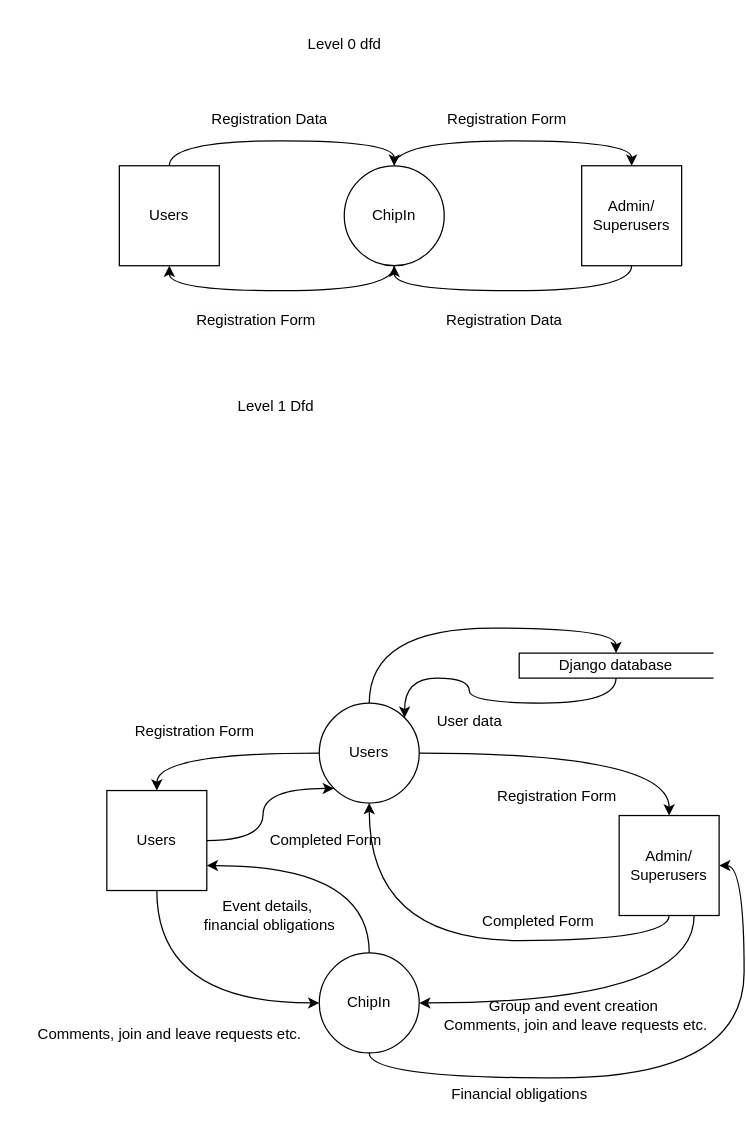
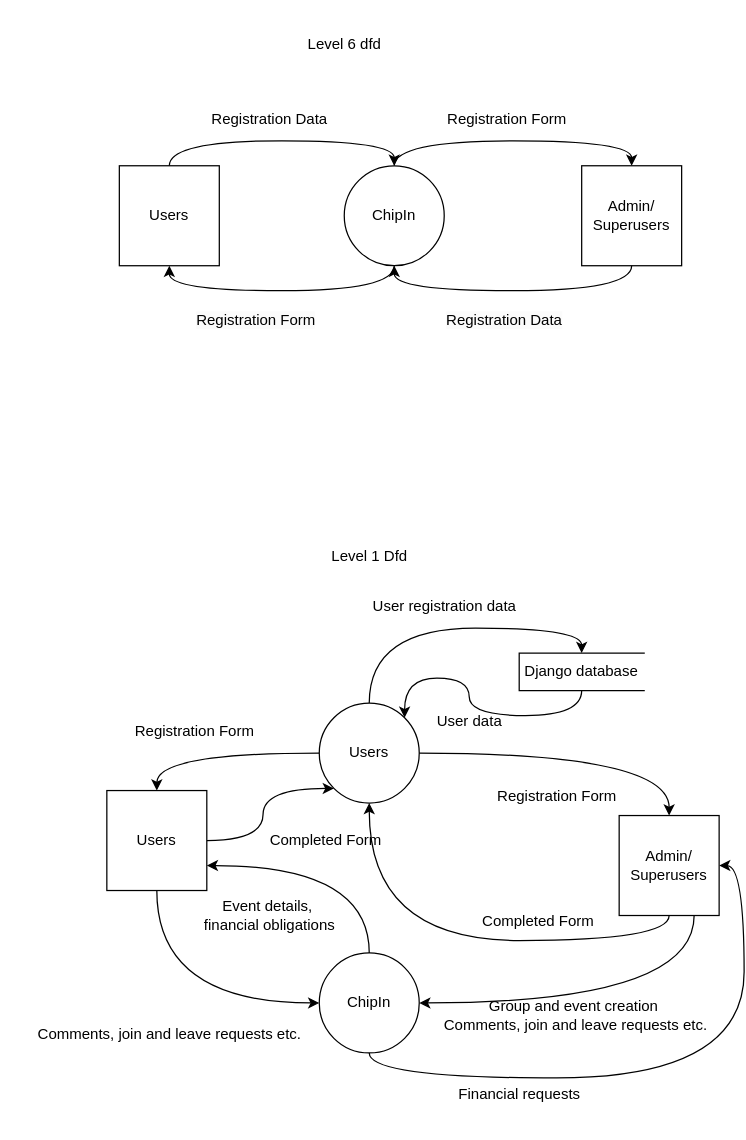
  <mxCell id="0" />
  <mxCell id="1" parent="0" />
  <mxCell id="2" style="edgeStyle=orthogonalEdgeStyle;rounded=0;orthogonalLoop=1;jettySize=auto;html=1;exitX=0.5;exitY=0;exitDx=0;exitDy=0;entryX=0.5;entryY=0;entryDx=0;entryDy=0;curved=1;" edge="1" parent="1" source="4" target="6"><mxGeometry relative="1" as="geometry" /></mxCell>
  <mxCell id="3" style="edgeStyle=orthogonalEdgeStyle;rounded=0;orthogonalLoop=1;jettySize=auto;html=1;entryX=0.5;entryY=0;entryDx=0;entryDy=0;curved=1;exitX=0.5;exitY=0;exitDx=0;exitDy=0;" edge="1" parent="1" source="5" target="4"><mxGeometry relative="1" as="geometry"><mxPoint x="115" y="92" as="sourcePoint" /></mxGeometry></mxCell>
  <mxCell id="4" value="ChipIn" style="ellipse;whiteSpace=wrap;html=1;aspect=fixed;" vertex="1" parent="1"><mxGeometry x="275" y="132" width="80" height="80" as="geometry" /></mxCell>
  <mxCell id="5" value="Users" style="whiteSpace=wrap;html=1;aspect=fixed;" vertex="1" parent="1"><mxGeometry x="95" y="132" width="80" height="80" as="geometry" /></mxCell>
  <mxCell id="6" value="Admin/&lt;div&gt;Superusers&lt;/div&gt;" style="whiteSpace=wrap;html=1;aspect=fixed;" vertex="1" parent="1"><mxGeometry x="465" y="132" width="80" height="80" as="geometry" /></mxCell>
  <mxCell id="7" style="edgeStyle=orthogonalEdgeStyle;rounded=0;orthogonalLoop=1;jettySize=auto;html=1;exitX=0.5;exitY=1;exitDx=0;exitDy=0;entryX=0.5;entryY=1;entryDx=0;entryDy=0;curved=1;" edge="1" parent="1" source="6" target="4"><mxGeometry relative="1" as="geometry"><mxPoint x="325" y="262" as="sourcePoint" /><mxPoint x="515" y="262" as="targetPoint" /></mxGeometry></mxCell>
  <mxCell id="8" style="edgeStyle=orthogonalEdgeStyle;rounded=0;orthogonalLoop=1;jettySize=auto;html=1;exitX=0.5;exitY=1;exitDx=0;exitDy=0;entryX=0.5;entryY=1;entryDx=0;entryDy=0;curved=1;" edge="1" parent="1" source="4" target="5"><mxGeometry relative="1" as="geometry"><mxPoint x="335" y="272" as="sourcePoint" /><mxPoint x="155" y="272" as="targetPoint" /></mxGeometry></mxCell>
  <mxCell id="9" value="Registration Data" style="text;html=1;align=center;verticalAlign=middle;resizable=0;points=[];autosize=1;strokeColor=none;fillColor=none;" vertex="1" parent="1"><mxGeometry x="155" y="80" width="120" height="30" as="geometry" /></mxCell>
  <mxCell id="10" value="&lt;span style=&quot;color: rgb(0, 0, 0); font-family: Helvetica; font-size: 12px; font-style: normal; font-variant-ligatures: normal; font-variant-caps: normal; font-weight: 400; letter-spacing: normal; orphans: 2; text-align: center; text-indent: 0px; text-transform: none; widows: 2; word-spacing: 0px; -webkit-text-stroke-width: 0px; white-space: nowrap; background-color: rgb(251, 251, 251); text-decoration-thickness: initial; text-decoration-style: initial; text-decoration-color: initial; display: inline !important; float: none;&quot;&gt;Registration Data&lt;/span&gt;" style="text;whiteSpace=wrap;html=1;" vertex="1" parent="1"><mxGeometry x="355" y="242" width="130" height="40" as="geometry" /></mxCell>
  <mxCell id="11" value="Registration Form" style="text;html=1;align=center;verticalAlign=middle;resizable=0;points=[];autosize=1;strokeColor=none;fillColor=none;" vertex="1" parent="1"><mxGeometry x="345" y="80" width="120" height="30" as="geometry" /></mxCell>
  <mxCell id="12" value="&lt;span style=&quot;color: rgb(0, 0, 0); font-family: Helvetica; font-size: 12px; font-style: normal; font-variant-ligatures: normal; font-variant-caps: normal; font-weight: 400; letter-spacing: normal; orphans: 2; text-align: center; text-indent: 0px; text-transform: none; widows: 2; word-spacing: 0px; -webkit-text-stroke-width: 0px; white-space: nowrap; background-color: rgb(251, 251, 251); text-decoration-thickness: initial; text-decoration-style: initial; text-decoration-color: initial; display: inline !important; float: none;&quot;&gt;Registration Form&lt;/span&gt;" style="text;whiteSpace=wrap;html=1;" vertex="1" parent="1"><mxGeometry x="155" y="242" width="130" height="40" as="geometry" /></mxCell>
  <mxCell id="13" style="edgeStyle=orthogonalEdgeStyle;rounded=0;orthogonalLoop=1;jettySize=auto;html=1;exitX=0.5;exitY=0;exitDx=0;exitDy=0;entryX=1;entryY=0.75;entryDx=0;entryDy=0;curved=1;" edge="1" parent="1" source="15" target="21"><mxGeometry relative="1" as="geometry" /></mxCell>
  <mxCell id="14" style="edgeStyle=orthogonalEdgeStyle;rounded=0;orthogonalLoop=1;jettySize=auto;html=1;exitX=0.5;exitY=1;exitDx=0;exitDy=0;entryX=1;entryY=0.5;entryDx=0;entryDy=0;curved=1;" edge="1" parent="1" source="15" target="23"><mxGeometry relative="1" as="geometry" /></mxCell>
  <mxCell id="15" value="ChipIn" style="ellipse;whiteSpace=wrap;html=1;aspect=fixed;" vertex="1" parent="1"><mxGeometry x="255" y="762" width="80" height="80" as="geometry" /></mxCell>
  <mxCell id="16" style="edgeStyle=orthogonalEdgeStyle;rounded=0;orthogonalLoop=1;jettySize=auto;html=1;exitX=0.5;exitY=0;exitDx=0;exitDy=0;entryX=0.5;entryY=0;entryDx=0;entryDy=0;curved=1;" edge="1" parent="1" source="18" target="25"><mxGeometry relative="1" as="geometry" /></mxCell>
  <mxCell id="17" style="edgeStyle=orthogonalEdgeStyle;rounded=0;orthogonalLoop=1;jettySize=auto;html=1;exitX=0;exitY=0.5;exitDx=0;exitDy=0;entryX=0.5;entryY=0;entryDx=0;entryDy=0;curved=1;" edge="1" parent="1" source="18" target="21"><mxGeometry relative="1" as="geometry" /></mxCell>
  <mxCell id="18" value="Users" style="ellipse;whiteSpace=wrap;html=1;aspect=fixed;" vertex="1" parent="1"><mxGeometry x="255" y="562" width="80" height="80" as="geometry" /></mxCell>
  <mxCell id="19" style="edgeStyle=orthogonalEdgeStyle;rounded=0;orthogonalLoop=1;jettySize=auto;html=1;exitX=1;exitY=0.5;exitDx=0;exitDy=0;entryX=0;entryY=1;entryDx=0;entryDy=0;curved=1;" edge="1" parent="1" source="21" target="18"><mxGeometry relative="1" as="geometry" /></mxCell>
  <mxCell id="20" style="edgeStyle=orthogonalEdgeStyle;rounded=0;orthogonalLoop=1;jettySize=auto;html=1;exitX=0.5;exitY=1;exitDx=0;exitDy=0;entryX=0;entryY=0.5;entryDx=0;entryDy=0;curved=1;" edge="1" parent="1" source="21" target="15"><mxGeometry relative="1" as="geometry" /></mxCell>
  <mxCell id="21" value="Users" style="whiteSpace=wrap;html=1;aspect=fixed;" vertex="1" parent="1"><mxGeometry x="85" y="632" width="80" height="80" as="geometry" /></mxCell>
  <mxCell id="22" style="edgeStyle=orthogonalEdgeStyle;rounded=0;orthogonalLoop=1;jettySize=auto;html=1;exitX=0.75;exitY=1;exitDx=0;exitDy=0;entryX=1;entryY=0.5;entryDx=0;entryDy=0;curved=1;" edge="1" parent="1" source="23" target="15"><mxGeometry relative="1" as="geometry" /></mxCell>
  <mxCell id="23" value="Admin/&lt;div&gt;Superusers&lt;/div&gt;" style="whiteSpace=wrap;html=1;aspect=fixed;" vertex="1" parent="1"><mxGeometry x="495" y="652" width="80" height="80" as="geometry" /></mxCell>
  <mxCell id="24" style="edgeStyle=orthogonalEdgeStyle;rounded=0;orthogonalLoop=1;jettySize=auto;html=1;exitX=0.5;exitY=1;exitDx=0;exitDy=0;entryX=1;entryY=0;entryDx=0;entryDy=0;curved=1;" edge="1" parent="1" source="25" target="18"><mxGeometry relative="1" as="geometry" /></mxCell>
- <mxCell id="25" value="Django database" style="html=1;dashed=0;whiteSpace=wrap;shape=partialRectangle;right=0;" vertex="1" parent="1"><mxGeometry x="415" y="522" width="155" height="20" as="geometry" /></mxCell>
+ <mxCell id="25" value="Django database" style="html=1;dashed=0;whiteSpace=wrap;shape=partialRectangle;right=0;" vertex="1" parent="1"><mxGeometry x="415" y="522" width="100" height="30" as="geometry" /></mxCell>
  <mxCell id="26" value="User data" style="text;html=1;align=center;verticalAlign=middle;resizable=0;points=[];autosize=1;strokeColor=none;fillColor=none;" vertex="1" parent="1"><mxGeometry x="335" y="562" width="80" height="30" as="geometry" /></mxCell>
+ <mxCell id="27" value="User registration data" style="text;html=1;align=center;verticalAlign=middle;resizable=0;points=[];autosize=1;strokeColor=none;fillColor=none;" vertex="1" parent="1"><mxGeometry x="285" y="470" width="140" height="30" as="geometry" /></mxCell>
  <mxCell id="28" value="Registration Form" style="text;html=1;align=center;verticalAlign=middle;resizable=0;points=[];autosize=1;strokeColor=none;fillColor=none;" vertex="1" parent="1"><mxGeometry x="95" y="570" width="120" height="30" as="geometry" /></mxCell>
  <mxCell id="29" value="Completed Form" style="text;html=1;align=center;verticalAlign=middle;resizable=0;points=[];autosize=1;strokeColor=none;fillColor=none;" vertex="1" parent="1"><mxGeometry x="205" y="657" width="110" height="30" as="geometry" /></mxCell>
  <mxCell id="30" style="edgeStyle=orthogonalEdgeStyle;rounded=0;orthogonalLoop=1;jettySize=auto;html=1;entryX=0.5;entryY=0;entryDx=0;entryDy=0;curved=1;exitX=1;exitY=0.5;exitDx=0;exitDy=0;" edge="1" parent="1" source="18" target="23"><mxGeometry relative="1" as="geometry"><mxPoint x="505" y="582" as="sourcePoint" /><mxPoint x="365" y="667.5" as="targetPoint" /></mxGeometry></mxCell>
  <mxCell id="31" style="edgeStyle=orthogonalEdgeStyle;rounded=0;orthogonalLoop=1;jettySize=auto;html=1;exitX=0.5;exitY=1;exitDx=0;exitDy=0;entryX=0.5;entryY=1;entryDx=0;entryDy=0;curved=1;" edge="1" parent="1" source="23" target="18"><mxGeometry relative="1" as="geometry"><mxPoint x="405" y="707.5" as="sourcePoint" /><mxPoint x="507" y="665.5" as="targetPoint" /></mxGeometry></mxCell>
  <mxCell id="32" value="Registration Form" style="text;html=1;align=center;verticalAlign=middle;resizable=0;points=[];autosize=1;strokeColor=none;fillColor=none;" vertex="1" parent="1"><mxGeometry x="385" y="622" width="120" height="30" as="geometry" /></mxCell>
  <mxCell id="33" value="Completed Form" style="text;html=1;align=center;verticalAlign=middle;resizable=0;points=[];autosize=1;strokeColor=none;fillColor=none;" vertex="1" parent="1"><mxGeometry x="375" y="722" width="110" height="30" as="geometry" /></mxCell>
  <mxCell id="34" value="Comments, join and leave requests etc." style="text;html=1;align=center;verticalAlign=middle;resizable=0;points=[];autosize=1;strokeColor=none;fillColor=none;" vertex="1" parent="1"><mxGeometry x="20" y="812" width="230" height="30" as="geometry" /></mxCell>
  <mxCell id="35" value="Event details,&amp;nbsp;&lt;div&gt;financial obligations&lt;/div&gt;" style="text;html=1;align=center;verticalAlign=middle;resizable=0;points=[];autosize=1;strokeColor=none;fillColor=none;" vertex="1" parent="1"><mxGeometry x="150" y="712" width="130" height="40" as="geometry" /></mxCell>
  <mxCell id="36" value="Group and event creation&amp;nbsp;&lt;div&gt;Comments, join and leave requests etc.&lt;/div&gt;" style="text;html=1;align=center;verticalAlign=middle;resizable=0;points=[];autosize=1;strokeColor=none;fillColor=none;" vertex="1" parent="1"><mxGeometry x="345" y="792" width="230" height="40" as="geometry" /></mxCell>
- <mxCell id="37" value="Financial obligations" style="text;html=1;align=center;verticalAlign=middle;resizable=0;points=[];autosize=1;strokeColor=none;fillColor=none;" vertex="1" parent="1"><mxGeometry x="350" y="860" width="130" height="30" as="geometry" /></mxCell>
- <mxCell id="38" value="Level 1 Dfd" style="text;html=1;align=center;verticalAlign=middle;resizable=0;points=[];autosize=1;strokeColor=none;fillColor=none;" vertex="1" parent="1"><mxGeometry x="180" y="310" width="80" height="30" as="geometry" /></mxCell>
- <mxCell id="39" value="Level 0 dfd" style="text;html=1;align=center;verticalAlign=middle;resizable=0;points=[];autosize=1;strokeColor=none;fillColor=none;" vertex="1" parent="1"><mxGeometry x="235" y="20" width="80" height="30" as="geometry" /></mxCell>
+ <mxCell id="37" value="Financial requests" style="text;html=1;align=center;verticalAlign=middle;resizable=0;points=[];autosize=1;strokeColor=none;fillColor=none;" vertex="1" parent="1"><mxGeometry x="350" y="860" width="130" height="30" as="geometry" /></mxCell>
+ <mxCell id="38" value="Level 1 Dfd" style="text;html=1;align=center;verticalAlign=middle;resizable=0;points=[];autosize=1;strokeColor=none;fillColor=none;" vertex="1" parent="1"><mxGeometry x="255" y="430" width="80" height="30" as="geometry" /></mxCell>
+ <mxCell id="39" value="Level 6 dfd" style="text;html=1;align=center;verticalAlign=middle;resizable=0;points=[];autosize=1;strokeColor=none;fillColor=none;" vertex="1" parent="1"><mxGeometry x="235" y="20" width="80" height="30" as="geometry" /></mxCell>
